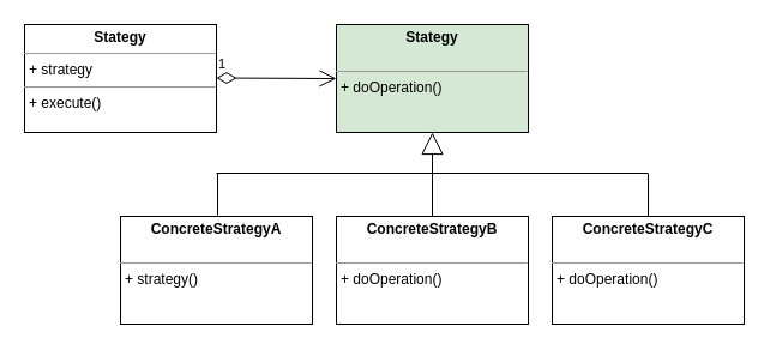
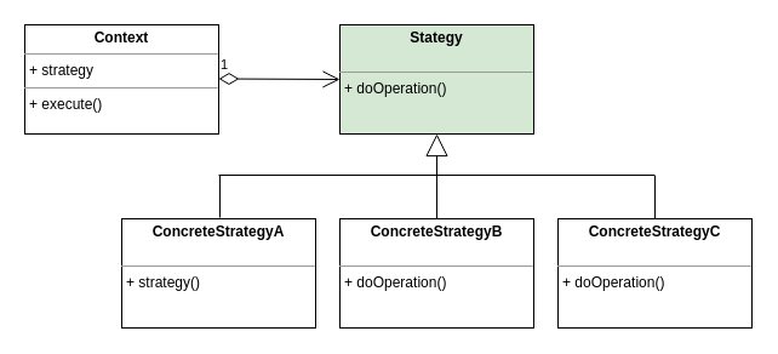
  <mxCell id="0" />
  <mxCell id="1" parent="0" />
- <mxCell id="2" value="&lt;p style=&quot;margin:0px;margin-top:4px;text-align:center;&quot;&gt;&lt;b&gt;Stategy&lt;/b&gt;&lt;/p&gt;&lt;hr size=&quot;1&quot;&gt;&lt;p style=&quot;margin:0px;margin-left:4px;&quot;&gt;+ strategy&lt;/p&gt;&lt;hr size=&quot;1&quot;&gt;&lt;p style=&quot;margin:0px;margin-left:4px;&quot;&gt;+ execute()&lt;/p&gt;" style="verticalAlign=top;align=left;overflow=fill;fontSize=12;fontFamily=Helvetica;html=1;" vertex="1" parent="1"><mxGeometry x="20" y="20" width="160" height="90" as="geometry" /></mxCell>
+ <mxCell id="2" value="&lt;p style=&quot;margin:0px;margin-top:4px;text-align:center;&quot;&gt;&lt;b&gt;Context&lt;/b&gt;&lt;/p&gt;&lt;hr size=&quot;1&quot;&gt;&lt;p style=&quot;margin:0px;margin-left:4px;&quot;&gt;+ strategy&lt;/p&gt;&lt;hr size=&quot;1&quot;&gt;&lt;p style=&quot;margin:0px;margin-left:4px;&quot;&gt;+ execute()&lt;/p&gt;" style="verticalAlign=top;align=left;overflow=fill;fontSize=12;fontFamily=Helvetica;html=1;" vertex="1" parent="1"><mxGeometry x="20" y="20" width="160" height="90" as="geometry" /></mxCell>
  <mxCell id="3" value="&lt;p style=&quot;margin:0px;margin-top:4px;text-align:center;&quot;&gt;&lt;b&gt;Stategy&lt;/b&gt;&lt;/p&gt;&lt;p style=&quot;margin:0px;margin-left:4px;&quot;&gt;&lt;br&gt;&lt;/p&gt;&lt;hr size=&quot;1&quot;&gt;&lt;p style=&quot;margin:0px;margin-left:4px;&quot;&gt;+ doOperation()&lt;/p&gt;" style="verticalAlign=top;align=left;overflow=fill;fontSize=12;fontFamily=Helvetica;html=1;fillColor=#d5e8d4;" vertex="1" parent="1"><mxGeometry x="280" y="20" width="160" height="90" as="geometry" /></mxCell>
  <mxCell id="4" value="&lt;p style=&quot;margin:0px;margin-top:4px;text-align:center;&quot;&gt;&lt;b&gt;ConcreteStrategyA&lt;/b&gt;&lt;/p&gt;&lt;p style=&quot;margin:0px;margin-left:4px;&quot;&gt;&lt;br&gt;&lt;/p&gt;&lt;hr size=&quot;1&quot;&gt;&lt;p style=&quot;margin:0px;margin-left:4px;&quot;&gt;+ strategy()&lt;/p&gt;" style="verticalAlign=top;align=left;overflow=fill;fontSize=12;fontFamily=Helvetica;html=1;" vertex="1" parent="1"><mxGeometry x="100" y="180" width="160" height="90" as="geometry" /></mxCell>
  <mxCell id="5" value="&lt;p style=&quot;margin:0px;margin-top:4px;text-align:center;&quot;&gt;&lt;b&gt;ConcreteStrategyB&lt;/b&gt;&lt;/p&gt;&lt;p style=&quot;margin:0px;margin-left:4px;&quot;&gt;&lt;br&gt;&lt;/p&gt;&lt;hr size=&quot;1&quot;&gt;&lt;p style=&quot;margin:0px;margin-left:4px;&quot;&gt;+ doOperation()&lt;/p&gt;" style="verticalAlign=top;align=left;overflow=fill;fontSize=12;fontFamily=Helvetica;html=1;" vertex="1" parent="1"><mxGeometry x="280" y="180" width="160" height="90" as="geometry" /></mxCell>
  <mxCell id="6" value="&lt;p style=&quot;margin:0px;margin-top:4px;text-align:center;&quot;&gt;&lt;b&gt;ConcreteStrategyC&lt;/b&gt;&lt;/p&gt;&lt;p style=&quot;margin:0px;margin-left:4px;&quot;&gt;&lt;br&gt;&lt;/p&gt;&lt;hr size=&quot;1&quot;&gt;&lt;p style=&quot;margin:0px;margin-left:4px;&quot;&gt;+ doOperation()&lt;/p&gt;" style="verticalAlign=top;align=left;overflow=fill;fontSize=12;fontFamily=Helvetica;html=1;" vertex="1" parent="1"><mxGeometry x="460" y="180" width="160" height="90" as="geometry" /></mxCell>
  <mxCell id="7" value="1" style="endArrow=open;html=1;endSize=12;startArrow=diamondThin;startSize=14;startFill=0;edgeStyle=orthogonalEdgeStyle;align=left;verticalAlign=bottom;rounded=0;entryX=0;entryY=0.5;entryDx=0;entryDy=0;" edge="1" parent="1" target="3"><mxGeometry x="-1" y="3" relative="1" as="geometry"><mxPoint x="180" y="64.5" as="sourcePoint" /><mxPoint x="340" y="64.5" as="targetPoint" /></mxGeometry></mxCell>
  <mxCell id="8" value="" style="endArrow=block;endSize=16;endFill=0;html=1;rounded=0;entryX=0.5;entryY=1;entryDx=0;entryDy=0;exitX=0.5;exitY=0;exitDx=0;exitDy=0;" edge="1" parent="1" source="5" target="3"><mxGeometry x="-1" y="-20" width="160" relative="1" as="geometry"><mxPoint x="360" y="140" as="sourcePoint" /><mxPoint x="420" y="150" as="targetPoint" /><mxPoint x="-20" y="20" as="offset" /></mxGeometry></mxCell>
  <mxCell id="9" value="" style="line;strokeWidth=1;fillColor=none;align=left;verticalAlign=middle;spacingTop=-1;spacingLeft=3;spacingRight=3;rotatable=0;labelPosition=right;points=[];portConstraint=eastwest;strokeColor=inherit;" vertex="1" parent="1"><mxGeometry x="180" y="140" width="360" height="8" as="geometry" /></mxCell>
  <mxCell id="10" value="" style="line;strokeWidth=1;fillColor=none;align=left;verticalAlign=middle;spacingTop=-1;spacingLeft=3;spacingRight=3;rotatable=1;labelPosition=right;points=[];portConstraint=eastwest;strokeColor=inherit;rotation=-90;" vertex="1" parent="1"><mxGeometry x="522.5" y="138" width="35" height="48" as="geometry" /></mxCell>
  <mxCell id="11" value="" style="line;strokeWidth=1;fillColor=none;align=left;verticalAlign=middle;spacingTop=-1;spacingLeft=3;spacingRight=3;rotatable=1;labelPosition=right;points=[];portConstraint=eastwest;strokeColor=inherit;rotation=-90;" vertex="1" parent="1"><mxGeometry x="163.5" y="137.5" width="35" height="48" as="geometry" /></mxCell>
